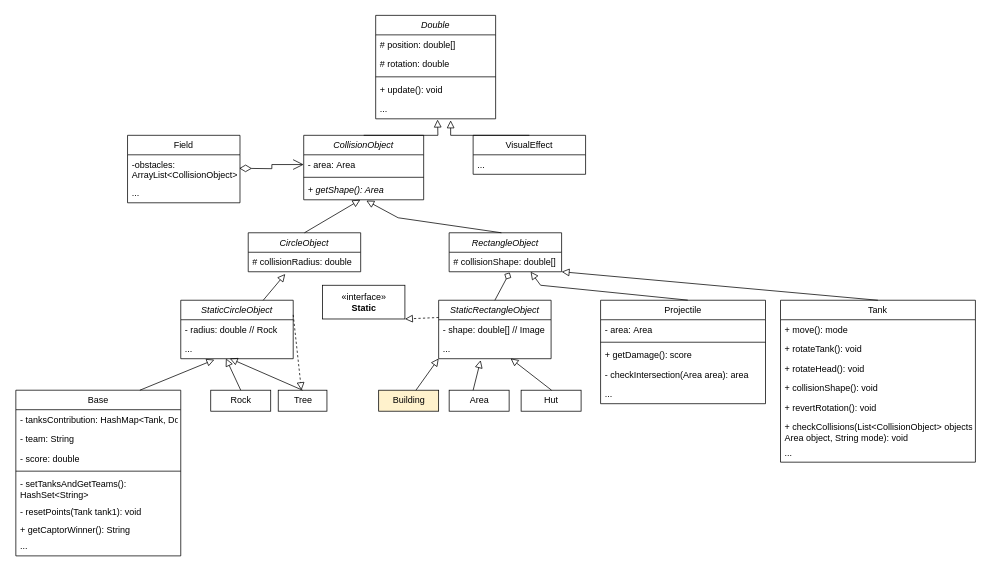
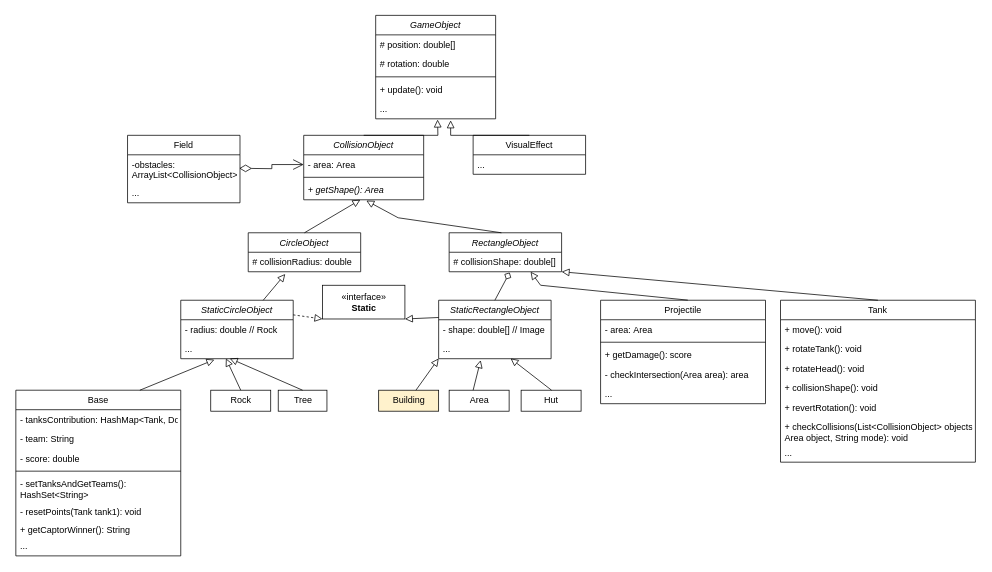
  <mxCell id="0" />
  <mxCell id="1" parent="0" />
- <mxCell id="2" value="Double" style="swimlane;fontStyle=2;align=center;verticalAlign=top;childLayout=stackLayout;horizontal=1;startSize=26;horizontalStack=0;resizeParent=1;resizeParentMax=0;resizeLast=0;collapsible=1;marginBottom=0;" parent="1" vertex="1"><mxGeometry x="500" y="20" width="160" height="138" as="geometry" /></mxCell>
+ <mxCell id="2" value="GameObject" style="swimlane;fontStyle=2;align=center;verticalAlign=top;childLayout=stackLayout;horizontal=1;startSize=26;horizontalStack=0;resizeParent=1;resizeParentMax=0;resizeLast=0;collapsible=1;marginBottom=0;" parent="1" vertex="1"><mxGeometry x="500" y="20" width="160" height="138" as="geometry" /></mxCell>
  <mxCell id="3" value="# position: double[]" style="text;strokeColor=none;fillColor=none;align=left;verticalAlign=top;spacingLeft=4;spacingRight=4;overflow=hidden;rotatable=0;points=[[0,0.5],[1,0.5]];portConstraint=eastwest;" parent="2" vertex="1"><mxGeometry y="26" width="160" height="26" as="geometry" /></mxCell>
  <mxCell id="4" value="# rotation: double" style="text;strokeColor=none;fillColor=none;align=left;verticalAlign=top;spacingLeft=4;spacingRight=4;overflow=hidden;rotatable=0;points=[[0,0.5],[1,0.5]];portConstraint=eastwest;" parent="2" vertex="1"><mxGeometry y="52" width="160" height="26" as="geometry" /></mxCell>
  <mxCell id="5" value="" style="line;strokeWidth=1;fillColor=none;align=left;verticalAlign=middle;spacingTop=-1;spacingLeft=3;spacingRight=3;rotatable=0;labelPosition=right;points=[];portConstraint=eastwest;" parent="2" vertex="1"><mxGeometry y="78" width="160" height="8" as="geometry" /></mxCell>
  <mxCell id="6" value="+ update(): void" style="text;strokeColor=none;fillColor=none;align=left;verticalAlign=top;spacingLeft=4;spacingRight=4;overflow=hidden;rotatable=0;points=[[0,0.5],[1,0.5]];portConstraint=eastwest;" parent="2" vertex="1"><mxGeometry y="86" width="160" height="26" as="geometry" /></mxCell>
  <mxCell id="7" value="..." style="text;strokeColor=none;fillColor=none;align=left;verticalAlign=top;spacingLeft=4;spacingRight=4;overflow=hidden;rotatable=0;points=[[0,0.5],[1,0.5]];portConstraint=eastwest;" parent="2" vertex="1"><mxGeometry y="112" width="160" height="26" as="geometry" /></mxCell>
  <mxCell id="8" value="CollisionObject" style="swimlane;fontStyle=2;align=center;verticalAlign=top;childLayout=stackLayout;horizontal=1;startSize=26;horizontalStack=0;resizeParent=1;resizeParentMax=0;resizeLast=0;collapsible=1;marginBottom=0;" parent="1" vertex="1"><mxGeometry x="404" y="180" width="160" height="86" as="geometry" /></mxCell>
  <mxCell id="9" value="- area: Area" style="text;strokeColor=none;fillColor=none;align=left;verticalAlign=top;spacingLeft=4;spacingRight=4;overflow=hidden;rotatable=0;points=[[0,0.5],[1,0.5]];portConstraint=eastwest;" parent="8" vertex="1"><mxGeometry y="26" width="160" height="26" as="geometry" /></mxCell>
  <mxCell id="10" value="" style="line;strokeWidth=1;fillColor=none;align=left;verticalAlign=middle;spacingTop=-1;spacingLeft=3;spacingRight=3;rotatable=0;labelPosition=right;points=[];portConstraint=eastwest;" parent="8" vertex="1"><mxGeometry y="52" width="160" height="8" as="geometry" /></mxCell>
  <mxCell id="11" value="+ getShape(): Area" style="text;strokeColor=none;fillColor=none;align=left;verticalAlign=top;spacingLeft=4;spacingRight=4;overflow=hidden;rotatable=0;points=[[0,0.5],[1,0.5]];portConstraint=eastwest;fontStyle=2" parent="8" vertex="1"><mxGeometry y="60" width="160" height="26" as="geometry" /></mxCell>
  <mxCell id="12" value="RectangleObject" style="swimlane;fontStyle=2;childLayout=stackLayout;horizontal=1;startSize=26;fillColor=none;horizontalStack=0;resizeParent=1;resizeParentMax=0;resizeLast=0;collapsible=1;marginBottom=0;" parent="1" vertex="1"><mxGeometry x="598" y="310" width="150" height="52" as="geometry" /></mxCell>
  <mxCell id="13" value="# collisionShape: double[]" style="text;strokeColor=none;fillColor=none;align=left;verticalAlign=top;spacingLeft=4;spacingRight=4;overflow=hidden;rotatable=0;points=[[0,0.5],[1,0.5]];portConstraint=eastwest;" parent="12" vertex="1"><mxGeometry y="26" width="150" height="26" as="geometry" /></mxCell>
  <mxCell id="14" value="CircleObject" style="swimlane;fontStyle=2;childLayout=stackLayout;horizontal=1;startSize=26;fillColor=none;horizontalStack=0;resizeParent=1;resizeParentMax=0;resizeLast=0;collapsible=1;marginBottom=0;" parent="1" vertex="1"><mxGeometry x="330" y="310" width="150" height="52" as="geometry" /></mxCell>
  <mxCell id="15" value="# collisionRadius: double" style="text;strokeColor=none;fillColor=none;align=left;verticalAlign=top;spacingLeft=4;spacingRight=4;overflow=hidden;rotatable=0;points=[[0,0.5],[1,0.5]];portConstraint=eastwest;" parent="14" vertex="1"><mxGeometry y="26" width="150" height="26" as="geometry" /></mxCell>
  <mxCell id="16" value="StaticCircleObject" style="swimlane;fontStyle=2;childLayout=stackLayout;horizontal=1;startSize=26;fillColor=none;horizontalStack=0;resizeParent=1;resizeParentMax=0;resizeLast=0;collapsible=1;marginBottom=0;" parent="1" vertex="1"><mxGeometry x="240" y="400" width="150" height="78" as="geometry" /></mxCell>
  <mxCell id="17" value="- radius: double // Rock" style="text;strokeColor=none;fillColor=none;align=left;verticalAlign=top;spacingLeft=4;spacingRight=4;overflow=hidden;rotatable=0;points=[[0,0.5],[1,0.5]];portConstraint=eastwest;" parent="16" vertex="1"><mxGeometry y="26" width="150" height="26" as="geometry" /></mxCell>
  <mxCell id="18" value="..." style="text;strokeColor=none;fillColor=none;align=left;verticalAlign=top;spacingLeft=4;spacingRight=4;overflow=hidden;rotatable=0;points=[[0,0.5],[1,0.5]];portConstraint=eastwest;" parent="16" vertex="1"><mxGeometry y="52" width="150" height="26" as="geometry" /></mxCell>
  <mxCell id="19" value="StaticRectangleObject" style="swimlane;fontStyle=2;childLayout=stackLayout;horizontal=1;startSize=26;fillColor=none;horizontalStack=0;resizeParent=1;resizeParentMax=0;resizeLast=0;collapsible=1;marginBottom=0;" parent="1" vertex="1"><mxGeometry x="584" y="400" width="150" height="78" as="geometry" /></mxCell>
  <mxCell id="20" value="- shape: double[] // Image" style="text;strokeColor=none;fillColor=none;align=left;verticalAlign=top;spacingLeft=4;spacingRight=4;overflow=hidden;rotatable=0;points=[[0,0.5],[1,0.5]];portConstraint=eastwest;" parent="19" vertex="1"><mxGeometry y="26" width="150" height="26" as="geometry" /></mxCell>
  <mxCell id="21" value="..." style="text;strokeColor=none;fillColor=none;align=left;verticalAlign=top;spacingLeft=4;spacingRight=4;overflow=hidden;rotatable=0;points=[[0,0.5],[1,0.5]];portConstraint=eastwest;" parent="19" vertex="1"><mxGeometry y="52" width="150" height="26" as="geometry" /></mxCell>
  <mxCell id="22" value="Projectile" style="swimlane;fontStyle=0;align=center;verticalAlign=top;childLayout=stackLayout;horizontal=1;startSize=26;horizontalStack=0;resizeParent=1;resizeParentMax=0;resizeLast=0;collapsible=1;marginBottom=0;" parent="1" vertex="1"><mxGeometry x="800" y="400" width="220" height="138" as="geometry" /></mxCell>
  <mxCell id="23" value="- area: Area" style="text;strokeColor=none;fillColor=none;align=left;verticalAlign=top;spacingLeft=4;spacingRight=4;overflow=hidden;rotatable=0;points=[[0,0.5],[1,0.5]];portConstraint=eastwest;" parent="22" vertex="1"><mxGeometry y="26" width="220" height="26" as="geometry" /></mxCell>
  <mxCell id="24" value="" style="line;strokeWidth=1;fillColor=none;align=left;verticalAlign=middle;spacingTop=-1;spacingLeft=3;spacingRight=3;rotatable=0;labelPosition=right;points=[];portConstraint=eastwest;" parent="22" vertex="1"><mxGeometry y="52" width="220" height="8" as="geometry" /></mxCell>
  <mxCell id="25" value="+ getDamage(): score" style="text;strokeColor=none;fillColor=none;align=left;verticalAlign=top;spacingLeft=4;spacingRight=4;overflow=hidden;rotatable=0;points=[[0,0.5],[1,0.5]];portConstraint=eastwest;fontStyle=0" parent="22" vertex="1"><mxGeometry y="60" width="220" height="26" as="geometry" /></mxCell>
  <mxCell id="26" value="- checkIntersection(Area area): area" style="text;strokeColor=none;fillColor=none;align=left;verticalAlign=top;spacingLeft=4;spacingRight=4;overflow=hidden;rotatable=0;points=[[0,0.5],[1,0.5]];portConstraint=eastwest;fontStyle=0" parent="22" vertex="1"><mxGeometry y="86" width="220" height="26" as="geometry" /></mxCell>
  <mxCell id="27" value="..." style="text;strokeColor=none;fillColor=none;align=left;verticalAlign=top;spacingLeft=4;spacingRight=4;overflow=hidden;rotatable=0;points=[[0,0.5],[1,0.5]];portConstraint=eastwest;fontStyle=0" parent="22" vertex="1"><mxGeometry y="112" width="220" height="26" as="geometry" /></mxCell>
  <mxCell id="28" value="Tank" style="swimlane;fontStyle=0;childLayout=stackLayout;horizontal=1;startSize=26;fillColor=none;horizontalStack=0;resizeParent=1;resizeParentMax=0;resizeLast=0;collapsible=1;marginBottom=0;" parent="1" vertex="1"><mxGeometry x="1040" y="400" width="260" height="216" as="geometry" /></mxCell>
- <mxCell id="29" value="+ move(): mode" style="text;strokeColor=none;fillColor=none;align=left;verticalAlign=top;spacingLeft=4;spacingRight=4;overflow=hidden;rotatable=0;points=[[0,0.5],[1,0.5]];portConstraint=eastwest;" parent="28" vertex="1"><mxGeometry y="26" width="260" height="26" as="geometry" /></mxCell>
+ <mxCell id="29" value="+ move(): void" style="text;strokeColor=none;fillColor=none;align=left;verticalAlign=top;spacingLeft=4;spacingRight=4;overflow=hidden;rotatable=0;points=[[0,0.5],[1,0.5]];portConstraint=eastwest;" parent="28" vertex="1"><mxGeometry y="26" width="260" height="26" as="geometry" /></mxCell>
  <mxCell id="30" value="+ rotateTank(): void" style="text;strokeColor=none;fillColor=none;align=left;verticalAlign=top;spacingLeft=4;spacingRight=4;overflow=hidden;rotatable=0;points=[[0,0.5],[1,0.5]];portConstraint=eastwest;" parent="28" vertex="1"><mxGeometry y="52" width="260" height="26" as="geometry" /></mxCell>
  <mxCell id="31" value="+ rotateHead(): void" style="text;strokeColor=none;fillColor=none;align=left;verticalAlign=top;spacingLeft=4;spacingRight=4;overflow=hidden;rotatable=0;points=[[0,0.5],[1,0.5]];portConstraint=eastwest;" parent="28" vertex="1"><mxGeometry y="78" width="260" height="26" as="geometry" /></mxCell>
  <mxCell id="32" value="+ collisionShape(): void" style="text;strokeColor=none;fillColor=none;align=left;verticalAlign=top;spacingLeft=4;spacingRight=4;overflow=hidden;rotatable=0;points=[[0,0.5],[1,0.5]];portConstraint=eastwest;" parent="28" vertex="1"><mxGeometry y="104" width="260" height="26" as="geometry" /></mxCell>
  <mxCell id="33" value="+ revertRotation(): void" style="text;strokeColor=none;fillColor=none;align=left;verticalAlign=top;spacingLeft=4;spacingRight=4;overflow=hidden;rotatable=0;points=[[0,0.5],[1,0.5]];portConstraint=eastwest;" parent="28" vertex="1"><mxGeometry y="130" width="260" height="26" as="geometry" /></mxCell>
  <mxCell id="34" value="+ checkCollisions(List&lt;CollisionObject&gt; objects, &#10;Area object, String mode): void" style="text;strokeColor=none;fillColor=none;align=left;verticalAlign=top;spacingLeft=4;spacingRight=4;overflow=hidden;rotatable=0;points=[[0,0.5],[1,0.5]];portConstraint=eastwest;" parent="28" vertex="1"><mxGeometry y="156" width="260" height="34" as="geometry" /></mxCell>
  <mxCell id="35" value="..." style="text;strokeColor=none;fillColor=none;align=left;verticalAlign=top;spacingLeft=4;spacingRight=4;overflow=hidden;rotatable=0;points=[[0,0.5],[1,0.5]];portConstraint=eastwest;" parent="28" vertex="1"><mxGeometry y="190" width="260" height="26" as="geometry" /></mxCell>
  <mxCell id="36" value="VisualEffect" style="swimlane;fontStyle=0;childLayout=stackLayout;horizontal=1;startSize=26;fillColor=none;horizontalStack=0;resizeParent=1;resizeParentMax=0;resizeLast=0;collapsible=1;marginBottom=0;" parent="1" vertex="1"><mxGeometry x="630" y="180" width="150" height="52" as="geometry" /></mxCell>
  <mxCell id="37" value="..." style="text;strokeColor=none;fillColor=none;align=left;verticalAlign=top;spacingLeft=4;spacingRight=4;overflow=hidden;rotatable=0;points=[[0,0.5],[1,0.5]];portConstraint=eastwest;" parent="36" vertex="1"><mxGeometry y="26" width="150" height="26" as="geometry" /></mxCell>
  <mxCell id="38" value="Hut" style="html=1;" parent="1" vertex="1"><mxGeometry x="694" y="520" width="80" height="28" as="geometry" /></mxCell>
  <mxCell id="39" value="Area" style="html=1;" parent="1" vertex="1"><mxGeometry x="598" y="520" width="80" height="28" as="geometry" /></mxCell>
  <mxCell id="40" value="Building" style="html=1;fillColor=#fff2cc;" parent="1" vertex="1"><mxGeometry x="504" y="520" width="80" height="28" as="geometry" /></mxCell>
  <mxCell id="41" value="Tree" style="html=1;" parent="1" vertex="1"><mxGeometry x="370" y="520" width="65" height="28" as="geometry" /></mxCell>
  <mxCell id="42" value="Rock" style="html=1;" parent="1" vertex="1"><mxGeometry x="280" y="520" width="80" height="28" as="geometry" /></mxCell>
  <mxCell id="43" value="Base" style="swimlane;fontStyle=0;align=center;verticalAlign=top;childLayout=stackLayout;horizontal=1;startSize=26;horizontalStack=0;resizeParent=1;resizeParentMax=0;resizeLast=0;collapsible=1;marginBottom=0;" parent="1" vertex="1"><mxGeometry x="20" y="520" width="220" height="221" as="geometry" /></mxCell>
  <mxCell id="44" value="- tanksContribution: HashMap&lt;Tank, Double&gt;" style="text;strokeColor=none;fillColor=none;align=left;verticalAlign=top;spacingLeft=4;spacingRight=4;overflow=hidden;rotatable=0;points=[[0,0.5],[1,0.5]];portConstraint=eastwest;" parent="43" vertex="1"><mxGeometry y="26" width="220" height="26" as="geometry" /></mxCell>
  <mxCell id="45" value="- team: String" style="text;strokeColor=none;fillColor=none;align=left;verticalAlign=top;spacingLeft=4;spacingRight=4;overflow=hidden;rotatable=0;points=[[0,0.5],[1,0.5]];portConstraint=eastwest;" parent="43" vertex="1"><mxGeometry y="52" width="220" height="26" as="geometry" /></mxCell>
  <mxCell id="46" value="- score: double" style="text;strokeColor=none;fillColor=none;align=left;verticalAlign=top;spacingLeft=4;spacingRight=4;overflow=hidden;rotatable=0;points=[[0,0.5],[1,0.5]];portConstraint=eastwest;" parent="43" vertex="1"><mxGeometry y="78" width="220" height="26" as="geometry" /></mxCell>
  <mxCell id="47" value="" style="line;strokeWidth=1;fillColor=none;align=left;verticalAlign=middle;spacingTop=-1;spacingLeft=3;spacingRight=3;rotatable=0;labelPosition=right;points=[];portConstraint=eastwest;" parent="43" vertex="1"><mxGeometry y="104" width="220" height="8" as="geometry" /></mxCell>
  <mxCell id="48" value="- setTanksAndGetTeams(): &#10;HashSet&lt;String&gt;" style="text;strokeColor=none;fillColor=none;align=left;verticalAlign=top;spacingLeft=4;spacingRight=4;overflow=hidden;rotatable=0;points=[[0,0.5],[1,0.5]];portConstraint=eastwest;fontStyle=0" parent="43" vertex="1"><mxGeometry y="112" width="220" height="37" as="geometry" /></mxCell>
  <mxCell id="49" value="- resetPoints(Tank tank1): void" style="text;strokeColor=none;fillColor=none;align=left;verticalAlign=top;spacingLeft=4;spacingRight=4;overflow=hidden;rotatable=0;points=[[0,0.5],[1,0.5]];portConstraint=eastwest;fontStyle=0" parent="43" vertex="1"><mxGeometry y="149" width="220" height="24" as="geometry" /></mxCell>
  <mxCell id="50" value="+ getCaptorWinner(): String" style="text;strokeColor=none;fillColor=none;align=left;verticalAlign=top;spacingLeft=4;spacingRight=4;overflow=hidden;rotatable=0;points=[[0,0.5],[1,0.5]];portConstraint=eastwest;fontStyle=0" parent="43" vertex="1"><mxGeometry y="173" width="220" height="22" as="geometry" /></mxCell>
  <mxCell id="51" value="..." style="text;strokeColor=none;fillColor=none;align=left;verticalAlign=top;spacingLeft=4;spacingRight=4;overflow=hidden;rotatable=0;points=[[0,0.5],[1,0.5]];portConstraint=eastwest;fontStyle=0" parent="43" vertex="1"><mxGeometry y="195" width="220" height="26" as="geometry" /></mxCell>
  <mxCell id="52" value="" style="endArrow=block;html=1;rounded=0;align=center;verticalAlign=bottom;endFill=0;labelBackgroundColor=none;endSize=8;entryX=0.516;entryY=1.038;entryDx=0;entryDy=0;entryPerimeter=0;exitX=0.5;exitY=0;exitDx=0;exitDy=0;" parent="1" source="8" target="7" edge="1"><mxGeometry relative="1" as="geometry"><mxPoint x="290" y="158" as="sourcePoint" /><mxPoint x="450" y="158" as="targetPoint" /><Array as="points"><mxPoint x="583" y="180" /></Array></mxGeometry></mxCell>
  <mxCell id="53" value="" style="endArrow=block;html=1;rounded=0;align=center;verticalAlign=bottom;endFill=0;labelBackgroundColor=none;endSize=8;exitX=0.5;exitY=0;exitDx=0;exitDy=0;" parent="1" source="36" edge="1"><mxGeometry relative="1" as="geometry"><mxPoint x="494" y="190" as="sourcePoint" /><mxPoint x="600" y="160" as="targetPoint" /><Array as="points"><mxPoint x="600" y="180" /></Array></mxGeometry></mxCell>
  <mxCell id="54" value="" style="endArrow=block;html=1;rounded=0;align=center;verticalAlign=bottom;endFill=0;labelBackgroundColor=none;endSize=8;entryX=0.516;entryY=1.038;entryDx=0;entryDy=0;entryPerimeter=0;exitX=0.5;exitY=0;exitDx=0;exitDy=0;" parent="1" source="14" edge="1"><mxGeometry relative="1" as="geometry"><mxPoint x="381" y="287.01" as="sourcePoint" /><mxPoint x="479.56" y="265.998" as="targetPoint" /><Array as="points" /></mxGeometry></mxCell>
  <mxCell id="55" value="" style="endArrow=block;html=1;rounded=0;align=center;verticalAlign=bottom;endFill=0;labelBackgroundColor=none;endSize=8;entryX=0.522;entryY=1.042;entryDx=0;entryDy=0;entryPerimeter=0;exitX=0.5;exitY=0;exitDx=0;exitDy=0;" parent="1" target="11" edge="1"><mxGeometry relative="1" as="geometry"><mxPoint x="667.72" y="310" as="sourcePoint" /><mxPoint x="742.28" y="265.998" as="targetPoint" /><Array as="points"><mxPoint x="530" y="290" /></Array></mxGeometry></mxCell>
  <mxCell id="56" value="" style="endArrow=block;html=1;rounded=0;align=center;verticalAlign=bottom;endFill=0;labelBackgroundColor=none;endSize=8;entryX=0.329;entryY=1.115;entryDx=0;entryDy=0;entryPerimeter=0;exitX=0.5;exitY=0;exitDx=0;exitDy=0;" parent="1" target="15" edge="1"><mxGeometry relative="1" as="geometry"><mxPoint x="350" y="400" as="sourcePoint" /><mxPoint x="424.56" y="355.998" as="targetPoint" /><Array as="points" /></mxGeometry></mxCell>
  <mxCell id="57" value="" style="endArrow=diamond;html=1;rounded=0;align=center;verticalAlign=bottom;endFill=0;labelBackgroundColor=none;endSize=8;entryX=0.538;entryY=1.038;entryDx=0;entryDy=0;entryPerimeter=0;exitX=0.5;exitY=0;exitDx=0;exitDy=0;" parent="1" source="19" target="13" edge="1"><mxGeometry relative="1" as="geometry"><mxPoint x="598" y="406" as="sourcePoint" /><mxPoint x="672.56" y="361.998" as="targetPoint" /><Array as="points" /></mxGeometry></mxCell>
  <mxCell id="58" value="" style="endArrow=block;html=1;rounded=0;align=center;verticalAlign=bottom;endFill=0;labelBackgroundColor=none;endSize=8;entryX=0.299;entryY=1.048;entryDx=0;entryDy=0;entryPerimeter=0;exitX=0.5;exitY=0;exitDx=0;exitDy=0;" parent="1" target="18" edge="1"><mxGeometry relative="1" as="geometry"><mxPoint x="185.44" y="520" as="sourcePoint" /><mxPoint x="260" y="475.998" as="targetPoint" /><Array as="points" /></mxGeometry></mxCell>
  <mxCell id="59" value="" style="endArrow=block;html=1;rounded=0;align=center;verticalAlign=bottom;endFill=0;labelBackgroundColor=none;endSize=8;entryX=0.402;entryY=0.986;entryDx=0;entryDy=0;entryPerimeter=0;exitX=0.5;exitY=0;exitDx=0;exitDy=0;" parent="1" target="18" edge="1"><mxGeometry relative="1" as="geometry"><mxPoint x="320" y="520" as="sourcePoint" /><mxPoint x="469.41" y="479.248" as="targetPoint" /><Array as="points" /></mxGeometry></mxCell>
  <mxCell id="60" value="" style="endArrow=block;html=1;rounded=0;align=center;verticalAlign=bottom;endFill=0;labelBackgroundColor=none;endSize=8;entryX=0.436;entryY=0.986;entryDx=0;entryDy=0;entryPerimeter=0;exitX=0.5;exitY=0;exitDx=0;exitDy=0;" parent="1" source="41" target="18" edge="1"><mxGeometry relative="1" as="geometry"><mxPoint x="330" y="530" as="sourcePoint" /><mxPoint x="360.3" y="487.636" as="targetPoint" /><Array as="points" /></mxGeometry></mxCell>
  <mxCell id="61" value="" style="endArrow=block;html=1;rounded=0;align=center;verticalAlign=bottom;endFill=0;labelBackgroundColor=none;endSize=8;entryX=0.402;entryY=0.986;entryDx=0;entryDy=0;entryPerimeter=0;exitX=0.5;exitY=0;exitDx=0;exitDy=0;" parent="1" edge="1"><mxGeometry relative="1" as="geometry"><mxPoint x="553.7" y="520" as="sourcePoint" /><mxPoint x="584" y="477.636" as="targetPoint" /><Array as="points" /></mxGeometry></mxCell>
  <mxCell id="62" value="" style="endArrow=block;html=1;rounded=0;align=center;verticalAlign=bottom;endFill=0;labelBackgroundColor=none;endSize=8;exitX=0.5;exitY=0;exitDx=0;exitDy=0;" parent="1" edge="1"><mxGeometry relative="1" as="geometry"><mxPoint x="630" y="520" as="sourcePoint" /><mxPoint x="640" y="480" as="targetPoint" /><Array as="points" /></mxGeometry></mxCell>
  <mxCell id="63" value="" style="endArrow=block;html=1;rounded=0;align=center;verticalAlign=bottom;endFill=0;labelBackgroundColor=none;endSize=8;entryX=0.436;entryY=0.986;entryDx=0;entryDy=0;entryPerimeter=0;exitX=0.5;exitY=0;exitDx=0;exitDy=0;" parent="1" edge="1"><mxGeometry relative="1" as="geometry"><mxPoint x="734.6" y="520" as="sourcePoint" /><mxPoint x="680" y="477.636" as="targetPoint" /><Array as="points" /></mxGeometry></mxCell>
  <mxCell id="64" value="" style="endArrow=block;html=1;rounded=0;align=center;verticalAlign=bottom;endFill=0;labelBackgroundColor=none;endSize=8;entryX=0.436;entryY=0.986;entryDx=0;entryDy=0;entryPerimeter=0;exitX=0.529;exitY=-0.001;exitDx=0;exitDy=0;exitPerimeter=0;" parent="1" source="22" edge="1"><mxGeometry relative="1" as="geometry"><mxPoint x="761.3" y="404.36" as="sourcePoint" /><mxPoint x="706.7" y="361.996" as="targetPoint" /><Array as="points"><mxPoint x="720" y="380" /></Array></mxGeometry></mxCell>
  <mxCell id="65" value="" style="endArrow=block;html=1;rounded=0;align=center;verticalAlign=bottom;endFill=0;labelBackgroundColor=none;endSize=8;entryX=0.436;entryY=0.986;entryDx=0;entryDy=0;entryPerimeter=0;exitX=0.5;exitY=0;exitDx=0;exitDy=0;" parent="1" source="28" edge="1"><mxGeometry relative="1" as="geometry"><mxPoint x="957.68" y="399.862" as="sourcePoint" /><mxPoint x="748" y="361.996" as="targetPoint" /><Array as="points" /></mxGeometry></mxCell>
  <mxCell id="66" value="«interface»&lt;br&gt;&lt;b&gt;Static&lt;br&gt;&lt;/b&gt;" style="html=1;" parent="1" vertex="1"><mxGeometry x="429" y="380" width="110" height="45" as="geometry" /></mxCell>
- <mxCell id="67" value="" style="endArrow=block;startArrow=none;endFill=0;startFill=0;endSize=8;html=1;verticalAlign=bottom;dashed=1;labelBackgroundColor=none;rounded=0;exitX=1;exitY=0.25;exitDx=0;exitDy=0;" parent="1" source="16" target="41" edge="1"><mxGeometry width="160" relative="1" as="geometry"><mxPoint x="510" y="450" as="sourcePoint" /><mxPoint x="670" y="450" as="targetPoint" /></mxGeometry></mxCell>
- <mxCell id="68" value="" style="endArrow=block;startArrow=none;endFill=0;startFill=0;endSize=8;html=1;verticalAlign=bottom;dashed=1;labelBackgroundColor=none;rounded=0;exitX=0;exitY=-0.115;exitDx=0;exitDy=0;entryX=1;entryY=1;entryDx=0;entryDy=0;exitPerimeter=0;" parent="1" source="20" target="66" edge="1"><mxGeometry width="160" relative="1" as="geometry"><mxPoint x="400" y="429.5" as="sourcePoint" /><mxPoint x="439" y="420" as="targetPoint" /></mxGeometry></mxCell>
+ <mxCell id="67" value="" style="endArrow=block;startArrow=none;endFill=0;startFill=0;endSize=8;html=1;verticalAlign=bottom;dashed=1;labelBackgroundColor=none;rounded=0;exitX=1;exitY=0.25;exitDx=0;exitDy=0;entryX=0;entryY=1;entryDx=0;entryDy=0;" parent="1" source="16" target="66" edge="1"><mxGeometry width="160" relative="1" as="geometry"><mxPoint x="510" y="450" as="sourcePoint" /><mxPoint x="670" y="450" as="targetPoint" /></mxGeometry></mxCell>
+ <mxCell id="68" value="" style="endArrow=block;startArrow=none;endFill=0;startFill=0;endSize=8;html=1;verticalAlign=bottom;dashed=0;labelBackgroundColor=none;rounded=0;exitX=0;exitY=-0.115;exitDx=0;exitDy=0;entryX=1;entryY=1;entryDx=0;entryDy=0;exitPerimeter=0;" parent="1" source="20" target="66" edge="1"><mxGeometry width="160" relative="1" as="geometry"><mxPoint x="400" y="429.5" as="sourcePoint" /><mxPoint x="439" y="420" as="targetPoint" /></mxGeometry></mxCell>
  <mxCell id="69" value="Field" style="swimlane;fontStyle=0;childLayout=stackLayout;horizontal=1;startSize=26;fillColor=none;horizontalStack=0;resizeParent=1;resizeParentMax=0;resizeLast=0;collapsible=1;marginBottom=0;" vertex="1" parent="1"><mxGeometry x="169" y="180" width="150" height="90" as="geometry" /></mxCell>
  <mxCell id="70" value="-obstacles: &#10;ArrayList&lt;CollisionObject&gt;" style="text;strokeColor=none;fillColor=none;align=left;verticalAlign=top;spacingLeft=4;spacingRight=4;overflow=hidden;rotatable=0;points=[[0,0.5],[1,0.5]];portConstraint=eastwest;" vertex="1" parent="69"><mxGeometry y="26" width="150" height="38" as="geometry" /></mxCell>
  <mxCell id="71" value="..." style="text;strokeColor=none;fillColor=none;align=left;verticalAlign=top;spacingLeft=4;spacingRight=4;overflow=hidden;rotatable=0;points=[[0,0.5],[1,0.5]];portConstraint=eastwest;" vertex="1" parent="69"><mxGeometry y="64" width="150" height="26" as="geometry" /></mxCell>
  <mxCell id="72" value="" style="endArrow=open;html=1;endSize=12;startArrow=diamondThin;startSize=14;startFill=0;edgeStyle=orthogonalEdgeStyle;align=left;verticalAlign=bottom;rounded=0;entryX=0;entryY=0.5;entryDx=0;entryDy=0;" edge="1" parent="1" target="9"><mxGeometry x="-1" y="3" relative="1" as="geometry"><mxPoint x="318" y="224" as="sourcePoint" /><mxPoint x="367" y="224" as="targetPoint" /></mxGeometry></mxCell>
